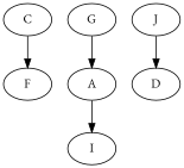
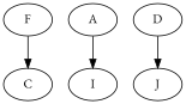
  strict digraph {
    fontname="EB Garamond"
    node [fontname="EB Garamond"]
    edge [fontname="EB Garamond"]
    n1 [label=F]
    n2 [label=C]
-   n3 [label=G]
    n4 [label=A]
    n5 [label=D]
    n6 [label=J]
    n7 [label=I]
-   n2 -> n1
-   n3 -> n4
+   n1 -> n2
    n4 -> n7
-   n6 -> n5
+   n5 -> n6
  }
